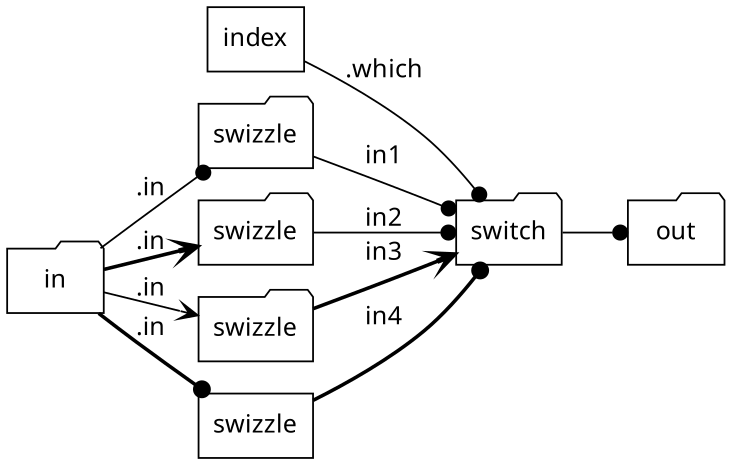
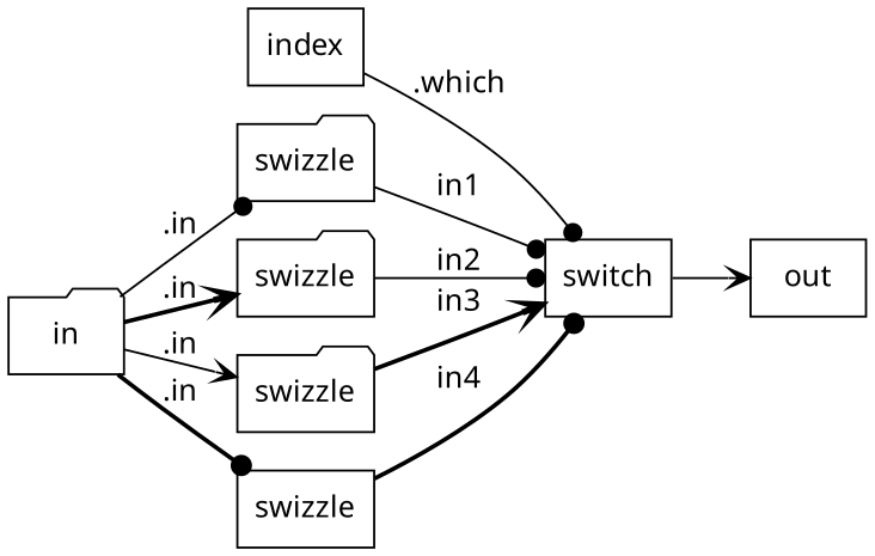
  digraph {
    fontname="Noto Sans"
    rankdir=LR
    node [fontname="Noto Sans" shape=folder]
    edge [arrowhead=dot fontname="Noto Sans" style=solid]
-   n1 [label=switch]
-   n2 [label=out]
+   n1 [label=switch shape=box]
+   n2 [label=out shape=box]
    n3 [label=index shape=box]
    n4 [label=swizzle]
    n5 [label=in]
    n6 [label=swizzle]
    n7 [label=swizzle]
    n8 [label=swizzle shape=box]
-   n1 -> n2
+   n1 -> n2 [arrowhead=vee]
    n3 -> n1 [label=".which"]
    n4 -> n1 [label=in1]
    n5 -> n4 [label=".in"]
    n5 -> n6 [arrowhead=vee label=".in" style=bold]
    n5 -> n7 [arrowhead=vee label=".in"]
    n5 -> n8 [label=".in" style=bold]
    n6 -> n1 [label=in2]
    n7 -> n1 [arrowhead=vee label=in3 style=bold]
    n8 -> n1 [label=in4 style=bold]
  }
